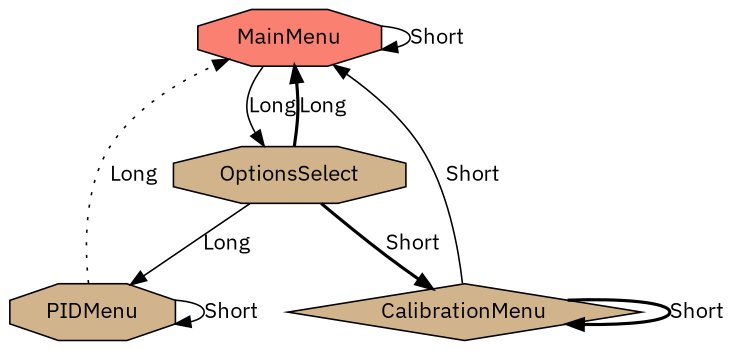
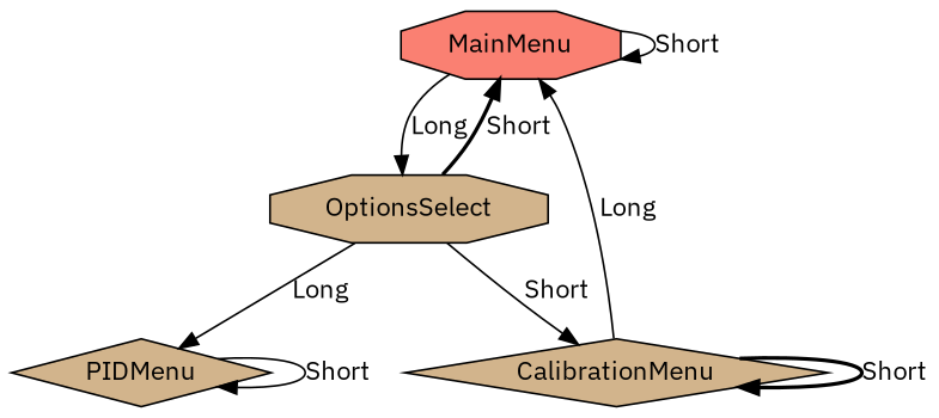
  digraph {
    fontname="IBM Plex Sans"
    node [fillcolor=tan fontname="IBM Plex Sans" shape=octagon style=filled]
    edge [fontname="IBM Plex Sans" style=solid]
    MainMenu [fillcolor=salmon]
    OptionsSelect
-   PIDMenu
+   PIDMenu [shape=diamond]
    CalibrationMenu [shape=diamond]
    MainMenu -> MainMenu [label=Short]
    MainMenu -> OptionsSelect [label=Long]
-   OptionsSelect -> MainMenu [label=Long style=bold]
+   OptionsSelect -> MainMenu [label=Short style=bold]
    OptionsSelect -> PIDMenu [label=Long]
-   OptionsSelect -> CalibrationMenu [label=Short style=bold]
-   PIDMenu -> MainMenu [label=Long style=dotted]
+   OptionsSelect -> CalibrationMenu [label=Short]
    PIDMenu -> PIDMenu [label=Short]
-   CalibrationMenu -> MainMenu [label=Short]
+   CalibrationMenu -> MainMenu [label=Long]
    CalibrationMenu -> CalibrationMenu [label=Short style=bold]
  }
